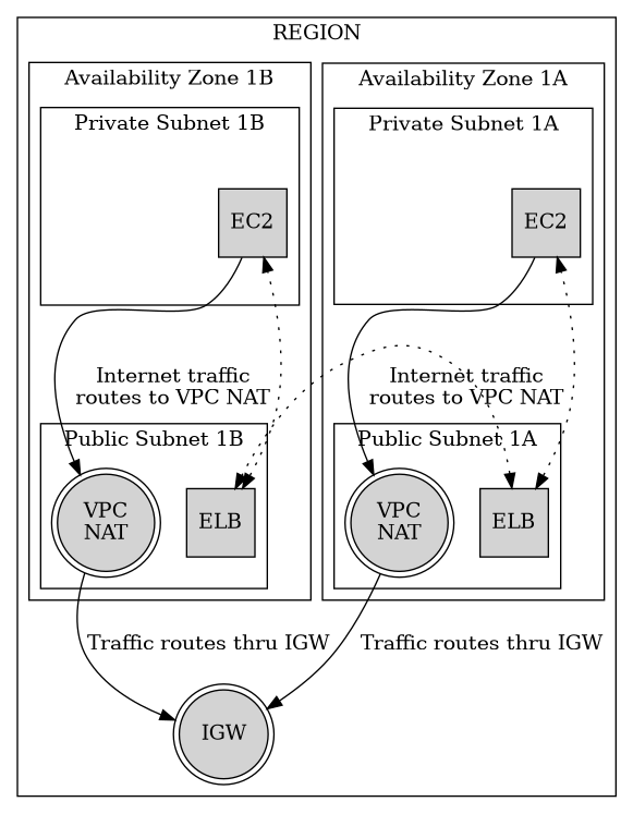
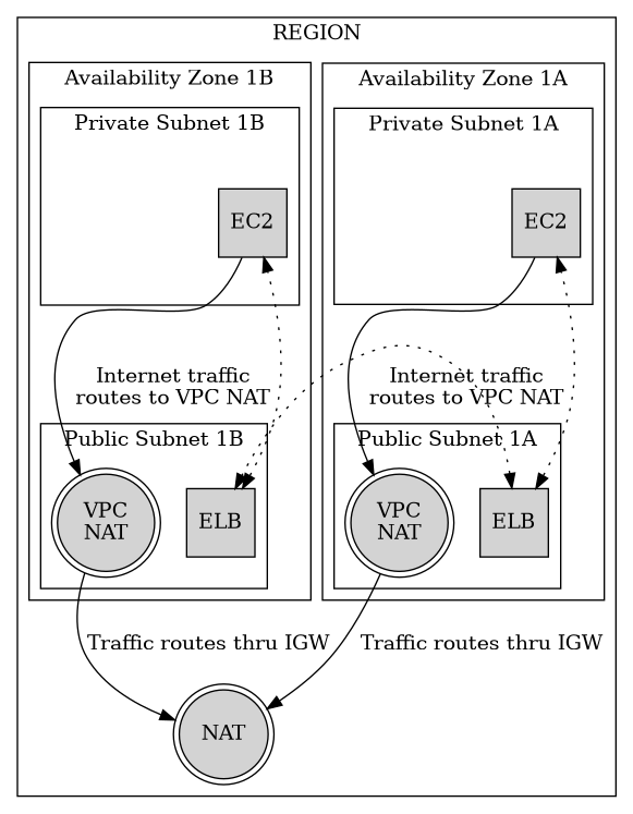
  digraph {
    compound=true
    rankdir=TB
    node [shape=square style=filled]
    n1 [label=EC2]
    FILLER_1A [group=g2 style=invisible]
    n3 [label=<VPC<BR />NAT> shape=doublecircle]
    n4 [label=ELB]
    n5 [label=EC2]
    FILLER_1B [style=invisible]
    n7 [label=<VPC<BR />NAT> shape=doublecircle]
    n8 [label=ELB]
-   n9 [label=IGW shape=doublecircle]
+   n9 [label=NAT shape=doublecircle]
    subgraph cluster_1 {
      label=REGION
      n9
      subgraph cluster_2 {
        label="Availability Zone 1A"
        subgraph cluster_3 {
          label="Private Subnet 1A"
          n1
          FILLER_1A
        }
        subgraph cluster_4 {
          label="Public Subnet 1A"
          n3
          n4
        }
      }
      subgraph cluster_5 {
        label="Availability Zone 1B"
        subgraph cluster_6 {
          label="Private Subnet 1B"
          n5
          FILLER_1B
        }
        subgraph cluster_7 {
          label="Public Subnet 1B"
          n7
          n8
        }
      }
    }
    n1 -> n3 [label=<<BR /><BR />Internet traffic<BR />routes to VPC NAT>]
    n3 -> n9 [label=<<BR />Traffic routes thru IGW>]
    n4 -> n1 [dir=both style=dotted]
    n4 -> n8 [constraint=false dir=both style=dotted]
    n5 -> n7 [label=<<BR /><BR />Internet traffic<BR />routes to VPC NAT>]
    n7 -> n9 [label=<<BR />Traffic routes thru IGW>]
    n8 -> n5 [dir=both style=dotted]
  }
